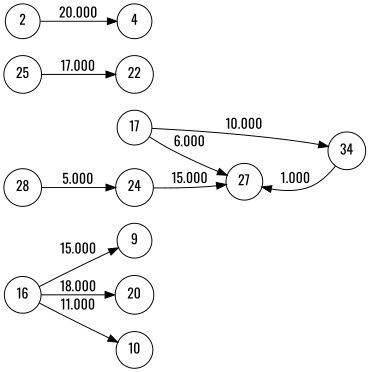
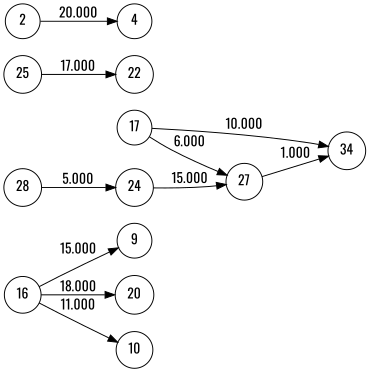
  digraph {
    fontname=Oswald
    rankdir=LR
    node [fontname=Oswald shape=circle]
    edge [fontname=Oswald]
    16
    9
    20
    10
    17
    27
    n7 [label=34]
    28
    24
    25
    22
    n12 [label=2]
    4
    16 -> 9 [label=15.000]
    16 -> 20 [label=18.000]
    16 -> 10 [label=11.000]
    17 -> 27 [label=6.000]
    17 -> n7 [label=10.000]
-   n7 -> 27 [label=1.000]
+   27 -> n7 [label=1.000]
    28 -> 24 [label=5.000]
    24 -> 27 [label=15.000]
    25 -> 22 [label=17.000]
    n12 -> 4 [label=20.000]
  }
